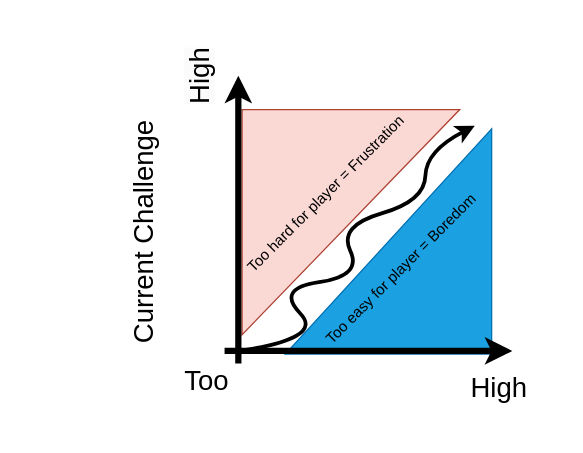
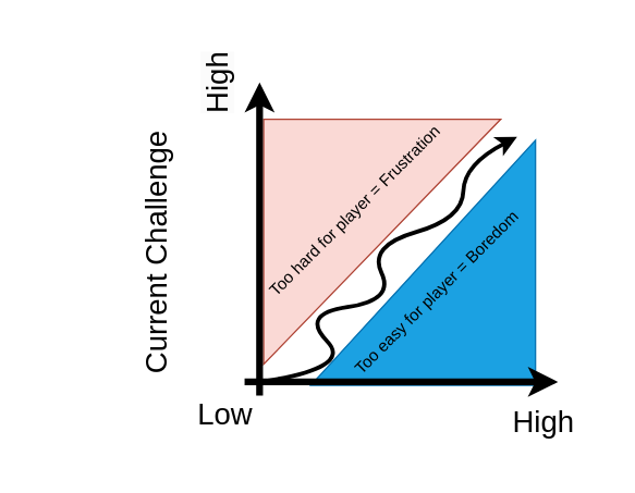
  <mxCell id="0" />
  <mxCell id="1" parent="0" />
  <mxCell id="2" value="" style="verticalLabelPosition=bottom;verticalAlign=top;html=1;shape=mxgraph.basic.orthogonal_triangle;rotation=90;spacingBottom=5;fillColor=#fad9d5;strokeColor=#ae4132;" vertex="1" parent="1"><mxGeometry x="190" y="90" width="180" height="174" as="geometry" /></mxCell>
  <mxCell id="3" value="" style="verticalLabelPosition=bottom;verticalAlign=top;html=1;shape=mxgraph.basic.orthogonal_triangle;rotation=-90;spacingBottom=5;fillColor=#1ba1e2;strokeColor=#006EAF;fontColor=#ffffff;" vertex="1" parent="1"><mxGeometry x="220" y="110" width="180" height="165" as="geometry" /></mxCell>
  <mxCell id="4" value="" style="endArrow=classic;html=1;rounded=0;strokeWidth=5;" edge="1" parent="1"><mxGeometry width="50" height="50" relative="1" as="geometry"><mxPoint x="190" y="290" as="sourcePoint" /><mxPoint x="190" y="60" as="targetPoint" /></mxGeometry></mxCell>
  <mxCell id="5" value="" style="endArrow=classic;html=1;rounded=0;strokeWidth=5;" edge="1" parent="1"><mxGeometry width="50" height="50" relative="1" as="geometry"><mxPoint x="179" y="280" as="sourcePoint" /><mxPoint x="409" y="280" as="targetPoint" /></mxGeometry></mxCell>
  <mxCell id="6" value="&lt;font style=&quot;font-size: 22px;&quot;&gt;Current Challenge&lt;/font&gt;" style="text;html=1;strokeColor=none;fillColor=none;align=center;verticalAlign=middle;whiteSpace=wrap;rounded=0;strokeWidth=18;rotation=-90;" vertex="1" parent="1"><mxGeometry x="20" y="170" width="190" height="30" as="geometry" /></mxCell>
  <mxCell id="7" value="" style="endArrow=none;html=1;rounded=0;labelBackgroundColor=#FF3333;" edge="1" parent="1"><mxGeometry width="50" height="50" relative="1" as="geometry"><mxPoint x="190" y="250" as="sourcePoint" /><mxPoint x="190" y="90" as="targetPoint" /></mxGeometry></mxCell>
  <mxCell id="8" value="" style="curved=1;endArrow=classic;html=1;rounded=0;strokeWidth=3;" edge="1" parent="1"><mxGeometry width="50" height="50" relative="1" as="geometry"><mxPoint x="190" y="280" as="sourcePoint" /><mxPoint x="379" y="100" as="targetPoint" /><Array as="points"><mxPoint x="259" y="270" /><mxPoint x="220" y="230" /><mxPoint x="289" y="220" /><mxPoint x="270" y="180" /><mxPoint x="339" y="160" /><mxPoint x="340" y="120" /></Array></mxGeometry></mxCell>
  <mxCell id="9" value="Too hard for player = Frustration" style="text;html=1;align=center;verticalAlign=middle;resizable=0;points=[];autosize=1;strokeColor=none;fillColor=none;rotation=-45;" vertex="1" parent="1"><mxGeometry x="165" y="140" width="190" height="30" as="geometry" /></mxCell>
  <mxCell id="10" value="Too easy for player = Boredom" style="text;html=1;align=center;verticalAlign=middle;resizable=0;points=[];autosize=1;strokeColor=none;fillColor=none;rotation=-45;" vertex="1" parent="1"><mxGeometry x="225" y="200" width="190" height="30" as="geometry" /></mxCell>
- <mxCell id="11" value="&lt;font style=&quot;font-size: 22px;&quot;&gt;Too&lt;/font&gt;" style="text;html=1;strokeColor=none;fillColor=none;align=center;verticalAlign=middle;whiteSpace=wrap;rounded=0;" vertex="1" parent="1"><mxGeometry x="135" y="290" width="60" height="30" as="geometry" /></mxCell>
+ <mxCell id="11" value="&lt;font style=&quot;font-size: 22px;&quot;&gt;Low&lt;/font&gt;" style="text;html=1;strokeColor=none;fillColor=none;align=center;verticalAlign=middle;whiteSpace=wrap;rounded=0;" vertex="1" parent="1"><mxGeometry x="135" y="290" width="60" height="30" as="geometry" /></mxCell>
  <mxCell id="12" value="&lt;div style=&quot;text-align: center;&quot;&gt;&lt;span style=&quot;background-color: initial; font-size: 22px;&quot;&gt;High&lt;/span&gt;&lt;/div&gt;" style="text;whiteSpace=wrap;html=1;" vertex="1" parent="1"><mxGeometry x="374" y="290" width="70" height="50" as="geometry" /></mxCell>
  <mxCell id="13" value="&lt;span style=&quot;color: rgb(0, 0, 0); font-family: Helvetica; font-size: 22px; font-style: normal; font-variant-ligatures: normal; font-variant-caps: normal; font-weight: 400; letter-spacing: normal; orphans: 2; text-align: center; text-indent: 0px; text-transform: none; widows: 2; word-spacing: 0px; -webkit-text-stroke-width: 0px; background-color: rgb(251, 251, 251); text-decoration-thickness: initial; text-decoration-style: initial; text-decoration-color: initial; float: none; display: inline !important;&quot;&gt;High&lt;/span&gt;" style="text;whiteSpace=wrap;html=1;rotation=-90;" vertex="1" parent="1"><mxGeometry x="125" y="20" width="80" height="50" as="geometry" /></mxCell>
